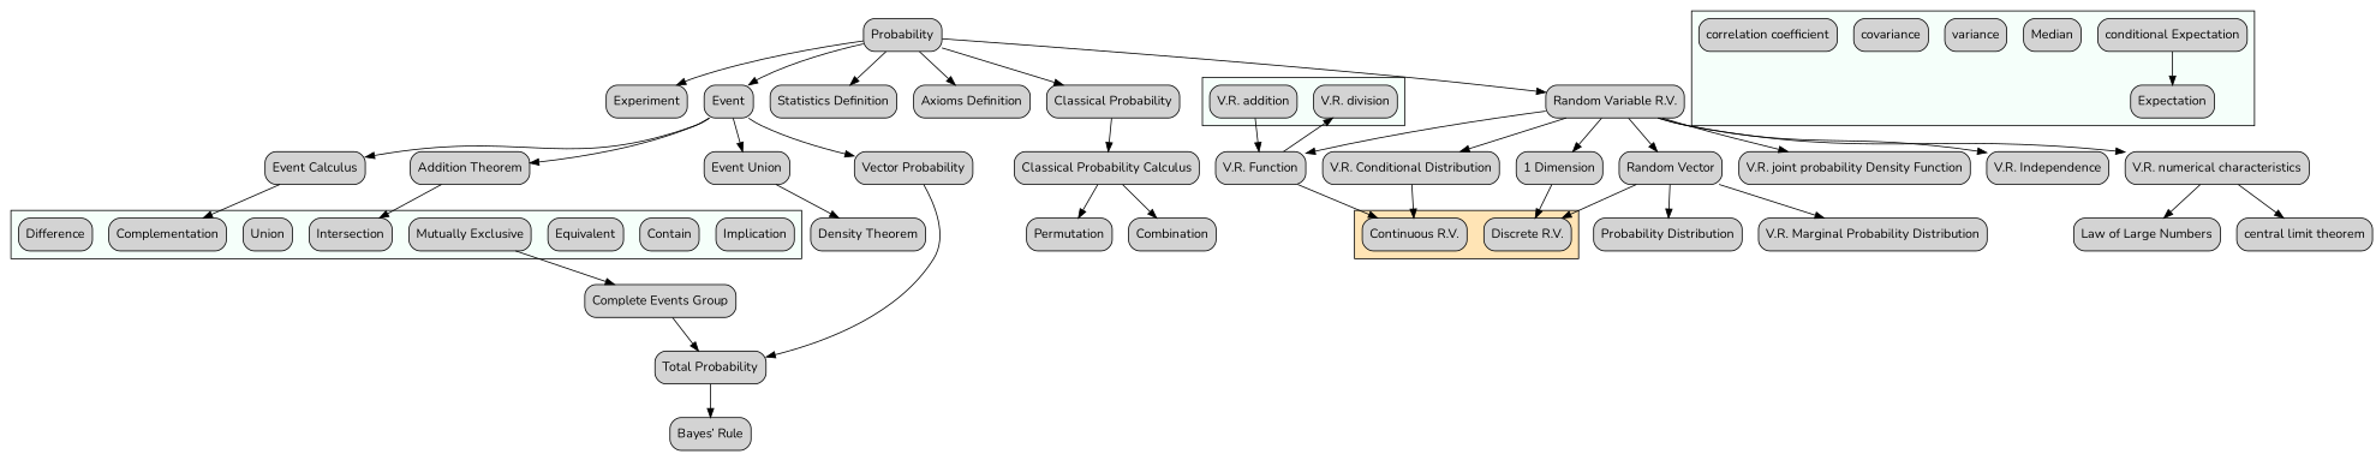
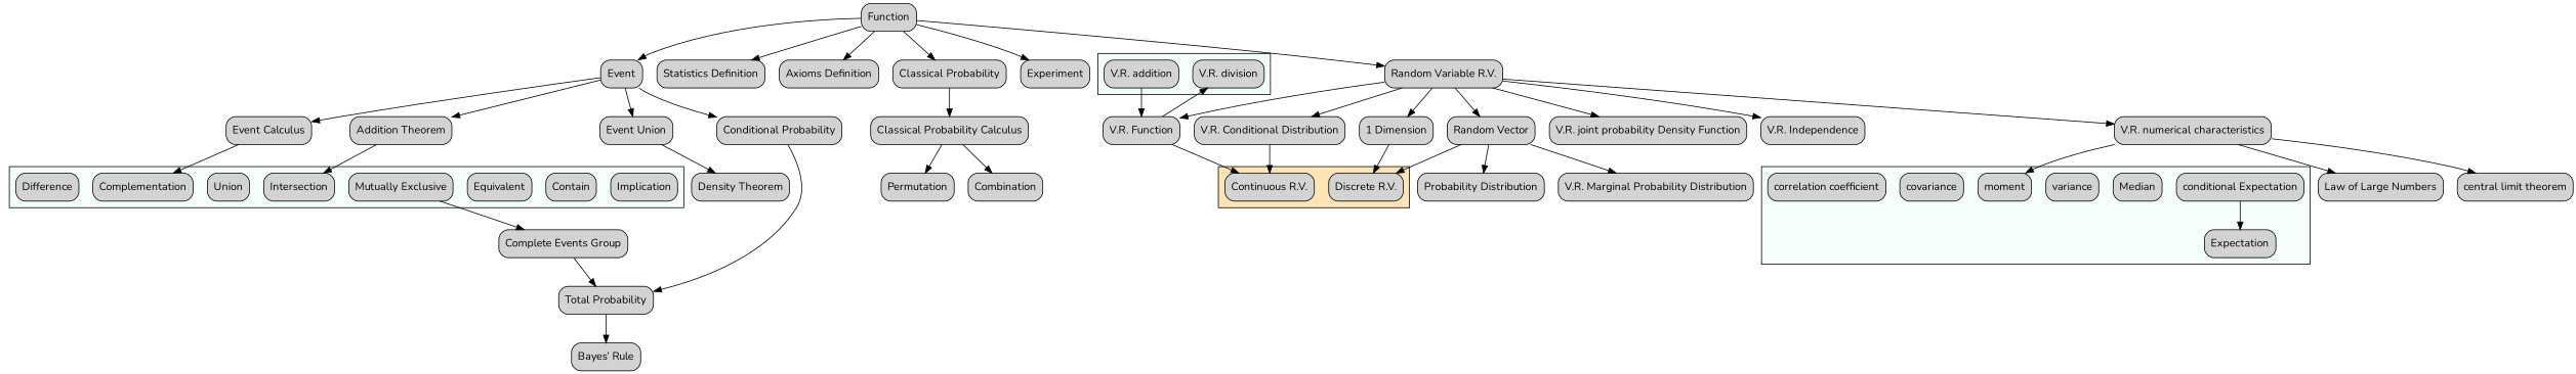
  digraph {
    compound=true
    fontname=Nunito
    rankdir=TB
    node [fontname=Nunito shape=Mrecord style=filled]
    edge [fontname=Nunito]
    n1 [label=Implication]
    n2 [label=Contain]
    n3 [label=Equivalent]
    n4 [label="Mutually Exclusive"]
    n5 [label=Complementation]
    n6 [label=Union]
    n7 [label=Intersection]
    n8 [label=Difference]
    n9 [label="Discrete R.V."]
    n10 [label="Continuous R.V."]
    n11 [label="V.R. division"]
    n12 [label="V.R. addition"]
    n13 [label=Expectation]
    n14 [label="conditional Expectation"]
    n15 [label=Median]
    n16 [label=variance]
+   n17 [label=moment]
    n18 [label=covariance]
    n19 [label="correlation coefficient"]
    n20 [label="Complete Events Group"]
    n21 [label="V.R. Function "]
-   n22 [label=Probability]
+   n22 [label=Function]
    n23 [label=Experiment]
    n24 [label=Event]
    n25 [label="Statistics Definition"]
    n26 [label="Axioms Definition"]
    n27 [label="Classical Probability"]
    n28 [label="Random Variable R.V."]
    n29 [label="Event Calculus"]
    n30 [label="Addition Theorem"]
    n31 [label="Event Union"]
-   n32 [label="Vector Probability"]
+   n32 [label="Conditional Probability"]
    n33 [label="Classical Probability Calculus"]
    n34 [label="1 Dimension"]
    n35 [label="Random Vector"]
    n36 [label="V.R. Conditional Distribution"]
    n37 [label="V.R. joint probability Density Function"]
    n38 [label="V.R. Independence"]
    n39 [label="V.R. numerical characteristics"]
    n40 [label="Density Theorem"]
    n41 [label="Total Probability"]
    n42 [label=Permutation]
    n43 [label=Combination]
    n44 [label="Bayes\’ Rule"]
    n45 [label="Probability Distribution"]
    n46 [label="V.R. Marginal Probability Distribution"]
    n47 [label="Law of Large Numbers"]
    n48 [label="central limit theorem"]
    subgraph cluster_1 {
      bgcolor=mintcream
      n1
      n2
      n3
      n4
      n5
      n6
      n7
      n8
    }
    subgraph cluster_2 {
      bgcolor=moccasin
      n9
      n10
    }
    subgraph cluster_3 {
      bgcolor=mintcream
      n11
      n12
    }
    subgraph cluster_4 {
      bgcolor=mintcream
      n13
      n14
      n15
      n16
+     n17
      n18
      n19
    }
    n4 -> n20
    n12 -> n21
    n14 -> n13
    n20 -> n41
    n21 -> n10
    n21 -> n11
    n22 -> n23
    n22 -> n24
    n22 -> n25
    n22 -> n26
    n22 -> n27
    n22 -> n28
    n24 -> n29
    n24 -> n30
    n24 -> n31
    n24 -> n32
    n27 -> n33
    n28 -> n21
    n28 -> n34
    n28 -> n35
    n28 -> n36
    n28 -> n37
    n28 -> n38
    n28 -> n39
    n29 -> n5
    n30 -> n7
    n31 -> n40
    n32 -> n41
    n33 -> n42
    n33 -> n43
    n34 -> n9
    n35 -> n9
    n35 -> n45
    n35 -> n46
    n36 -> n10
+   n39 -> n17
    n39 -> n47
    n39 -> n48
    n41 -> n44
  }
